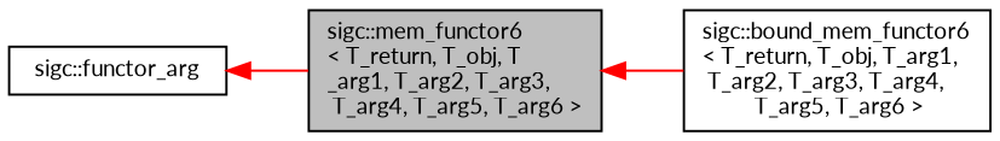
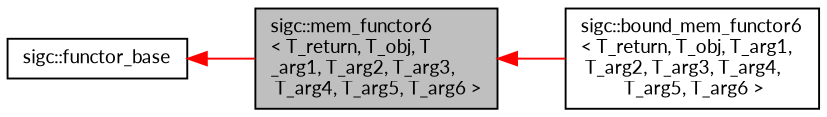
  digraph {
    rankdir=LR
    fontname=Lato
    node [color=black fillcolor=white fontname=Lato fontsize=10 shape=record style=filled]
    edge [color=red dir=back fontname=Lato fontsize=10 labelfontname=Sans labelfontsize=10 style=solid]
    n1 [fillcolor=grey75 fontcolor=black height=0.2 label="sigc::mem_functor6\l\< T_return, T_obj, T\l_arg1, T_arg2, T_arg3,\l T_arg4, T_arg5, T_arg6 \>" width=0.4]
    n2 [height=0.2 label="sigc::bound_mem_functor6\l\< T_return, T_obj, T_arg1,\l T_arg2, T_arg3, T_arg4,\l T_arg5, T_arg6 \>" width=0.4]
-   n3 [height=0.2 label="sigc::functor_arg" width=0.4]
+   n3 [height=0.2 label="sigc::functor_base" width=0.4]
    n1 -> n2
    n3 -> n1
  }
